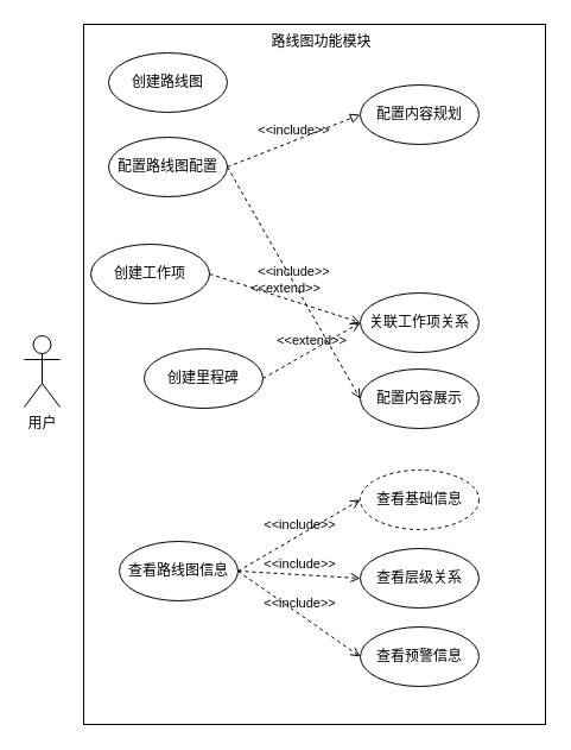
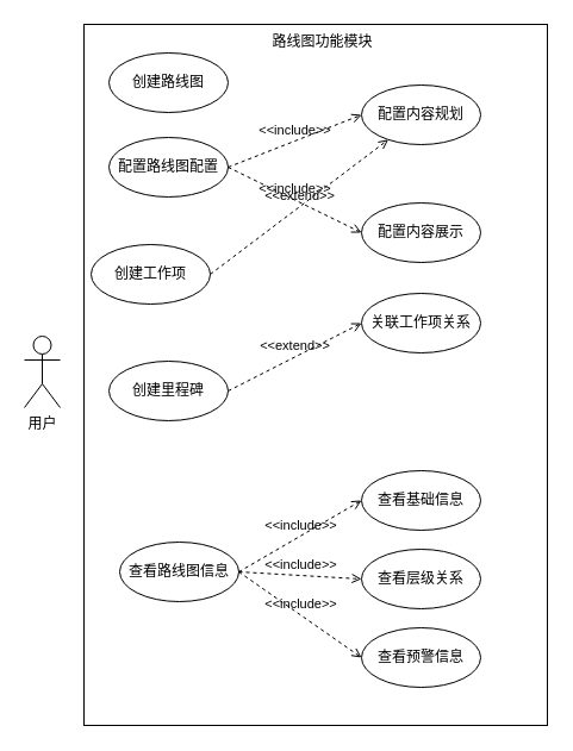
  <mxCell id="0" />
  <mxCell id="1" parent="0" />
  <mxCell id="2" value="用户" style="shape=umlActor;verticalLabelPosition=bottom;verticalAlign=top;html=1;" vertex="1" parent="1"><mxGeometry x="20" y="282" width="30" height="60" as="geometry" /></mxCell>
  <mxCell id="3" value="" style="rounded=0;whiteSpace=wrap;html=1;" vertex="1" parent="1"><mxGeometry x="70" y="20" width="389" height="589" as="geometry" /></mxCell>
  <mxCell id="4" value="路线图功能模块" style="text;html=1;align=center;verticalAlign=middle;whiteSpace=wrap;rounded=0;" vertex="1" parent="1"><mxGeometry x="221" y="20" width="99" height="30" as="geometry" /></mxCell>
  <mxCell id="5" value="配置路线图配置" style="ellipse;whiteSpace=wrap;html=1;" vertex="1" parent="1"><mxGeometry x="91" y="115" width="100" height="50" as="geometry" /></mxCell>
  <mxCell id="6" value="创建路线图" style="ellipse;whiteSpace=wrap;html=1;" vertex="1" parent="1"><mxGeometry x="91" y="44" width="100" height="50" as="geometry" /></mxCell>
  <mxCell id="7" value="创建工作项" style="ellipse;whiteSpace=wrap;html=1;" vertex="1" parent="1"><mxGeometry x="76" y="205" width="100" height="50" as="geometry" /></mxCell>
  <mxCell id="8" value="查看路线图信息" style="ellipse;whiteSpace=wrap;html=1;" vertex="1" parent="1"><mxGeometry x="100" y="455" width="100" height="50" as="geometry" /></mxCell>
  <mxCell id="9" value="关联工作项关系" style="ellipse;whiteSpace=wrap;html=1;" vertex="1" parent="1"><mxGeometry x="303" y="246" width="100" height="50" as="geometry" /></mxCell>
  <mxCell id="10" value="配置内容规划" style="ellipse;whiteSpace=wrap;html=1;" vertex="1" parent="1"><mxGeometry x="303" y="71" width="100" height="50" as="geometry" /></mxCell>
- <mxCell id="11" value="配置内容展示" style="ellipse;whiteSpace=wrap;html=1;" vertex="1" parent="1"><mxGeometry x="303" y="310" width="100" height="50" as="geometry" /></mxCell>
+ <mxCell id="11" value="配置内容展示" style="ellipse;whiteSpace=wrap;html=1;" vertex="1" parent="1"><mxGeometry x="303" y="170" width="100" height="50" as="geometry" /></mxCell>
  <mxCell id="12" value="查看预警信息" style="ellipse;whiteSpace=wrap;html=1;" vertex="1" parent="1"><mxGeometry x="303" y="527" width="100" height="50" as="geometry" /></mxCell>
  <mxCell id="13" value="查看层级关系" style="ellipse;whiteSpace=wrap;html=1;" vertex="1" parent="1"><mxGeometry x="303" y="461" width="100" height="50" as="geometry" /></mxCell>
- <mxCell id="14" value="查看基础信息" style="ellipse;whiteSpace=wrap;html=1;dashed=1;" vertex="1" parent="1"><mxGeometry x="303" y="395" width="100" height="50" as="geometry" /></mxCell>
- <mxCell id="15" value="创建里程碑" style="ellipse;whiteSpace=wrap;html=1;" vertex="1" parent="1"><mxGeometry x="121" y="293" width="100" height="50" as="geometry" /></mxCell>
- <mxCell id="16" value="&amp;lt;&amp;lt;include&amp;gt;&amp;gt;" style="html=1;verticalAlign=bottom;labelBackgroundColor=none;endArrow=block;endFill=0;dashed=1;rounded=0;exitX=1;exitY=0.5;exitDx=0;exitDy=0;entryX=0;entryY=0.5;entryDx=0;entryDy=0;" edge="1" parent="1" source="5" target="10"><mxGeometry width="160" relative="1" as="geometry"><mxPoint x="234" y="234" as="sourcePoint" /><mxPoint x="333" y="232" as="targetPoint" /></mxGeometry></mxCell>
+ <mxCell id="14" value="查看基础信息" style="ellipse;whiteSpace=wrap;html=1;" vertex="1" parent="1"><mxGeometry x="303" y="395" width="100" height="50" as="geometry" /></mxCell>
+ <mxCell id="15" value="创建里程碑" style="ellipse;whiteSpace=wrap;html=1;" vertex="1" parent="1"><mxGeometry x="91" y="303" width="100" height="50" as="geometry" /></mxCell>
+ <mxCell id="16" value="&amp;lt;&amp;lt;include&amp;gt;&amp;gt;" style="html=1;verticalAlign=bottom;labelBackgroundColor=none;endArrow=open;endFill=0;dashed=1;rounded=0;exitX=1;exitY=0.5;exitDx=0;exitDy=0;entryX=0;entryY=0.5;entryDx=0;entryDy=0;" edge="1" parent="1" source="5" target="10"><mxGeometry width="160" relative="1" as="geometry"><mxPoint x="234" y="234" as="sourcePoint" /><mxPoint x="333" y="232" as="targetPoint" /></mxGeometry></mxCell>
  <mxCell id="17" value="&amp;lt;&amp;lt;include&amp;gt;&amp;gt;" style="html=1;verticalAlign=bottom;labelBackgroundColor=none;endArrow=open;endFill=0;dashed=1;rounded=0;exitX=1;exitY=0.5;exitDx=0;exitDy=0;entryX=0;entryY=0.5;entryDx=0;entryDy=0;" edge="1" parent="1" source="5" target="11"><mxGeometry width="160" relative="1" as="geometry"><mxPoint x="201" y="144" as="sourcePoint" /><mxPoint x="308" y="92" as="targetPoint" /></mxGeometry></mxCell>
  <mxCell id="18" value="&amp;lt;&amp;lt;include&amp;gt;&amp;gt;" style="html=1;verticalAlign=bottom;labelBackgroundColor=none;endArrow=open;endFill=0;dashed=1;rounded=0;exitX=1;exitY=0.5;exitDx=0;exitDy=0;entryX=0;entryY=0.5;entryDx=0;entryDy=0;" edge="1" parent="1" source="8" target="14"><mxGeometry width="160" relative="1" as="geometry"><mxPoint x="201" y="144" as="sourcePoint" /><mxPoint x="313" y="159" as="targetPoint" /></mxGeometry></mxCell>
  <mxCell id="19" value="&amp;lt;&amp;lt;include&amp;gt;&amp;gt;" style="html=1;verticalAlign=bottom;labelBackgroundColor=none;endArrow=open;endFill=0;dashed=1;rounded=0;exitX=1;exitY=0.5;exitDx=0;exitDy=0;entryX=0;entryY=0.5;entryDx=0;entryDy=0;" edge="1" parent="1" source="8" target="13"><mxGeometry width="160" relative="1" as="geometry"><mxPoint x="201" y="475" as="sourcePoint" /><mxPoint x="297" y="429" as="targetPoint" /></mxGeometry></mxCell>
  <mxCell id="20" value="&amp;lt;&amp;lt;include&amp;gt;&amp;gt;" style="html=1;verticalAlign=bottom;labelBackgroundColor=none;endArrow=open;endFill=0;dashed=1;rounded=0;exitX=1;exitY=0.5;exitDx=0;exitDy=0;entryX=0;entryY=0.5;entryDx=0;entryDy=0;" edge="1" parent="1" source="8" target="12"><mxGeometry width="160" relative="1" as="geometry"><mxPoint x="201" y="475" as="sourcePoint" /><mxPoint x="299" y="495" as="targetPoint" /></mxGeometry></mxCell>
- <mxCell id="21" value="&amp;lt;&amp;lt;extend&amp;gt;&amp;gt;" style="html=1;verticalAlign=bottom;labelBackgroundColor=none;endArrow=open;endFill=0;dashed=1;rounded=0;exitX=1;exitY=0.5;exitDx=0;exitDy=0;entryX=0;entryY=0.5;entryDx=0;entryDy=0;" edge="1" parent="1" source="7" target="9"><mxGeometry width="160" relative="1" as="geometry"><mxPoint x="189" y="359" as="sourcePoint" /><mxPoint x="349" y="359" as="targetPoint" /></mxGeometry></mxCell>
+ <mxCell id="21" value="&amp;lt;&amp;lt;extend&amp;gt;&amp;gt;" style="html=1;verticalAlign=bottom;labelBackgroundColor=none;endArrow=open;endFill=0;dashed=1;rounded=0;exitX=1;exitY=0.5;exitDx=0;exitDy=0;" edge="1" parent="1" source="7" target="10"><mxGeometry width="160" relative="1" as="geometry"><mxPoint x="189" y="359" as="sourcePoint" /><mxPoint x="349" y="359" as="targetPoint" /></mxGeometry></mxCell>
  <mxCell id="22" value="&amp;lt;&amp;lt;extend&amp;gt;&amp;gt;" style="html=1;verticalAlign=bottom;labelBackgroundColor=none;endArrow=open;endFill=0;dashed=1;rounded=0;exitX=1;exitY=0.5;exitDx=0;exitDy=0;entryX=0;entryY=0.5;entryDx=0;entryDy=0;" edge="1" parent="1" source="15" target="9"><mxGeometry width="160" relative="1" as="geometry"><mxPoint x="201" y="219" as="sourcePoint" /><mxPoint x="313" y="258" as="targetPoint" /></mxGeometry></mxCell>
